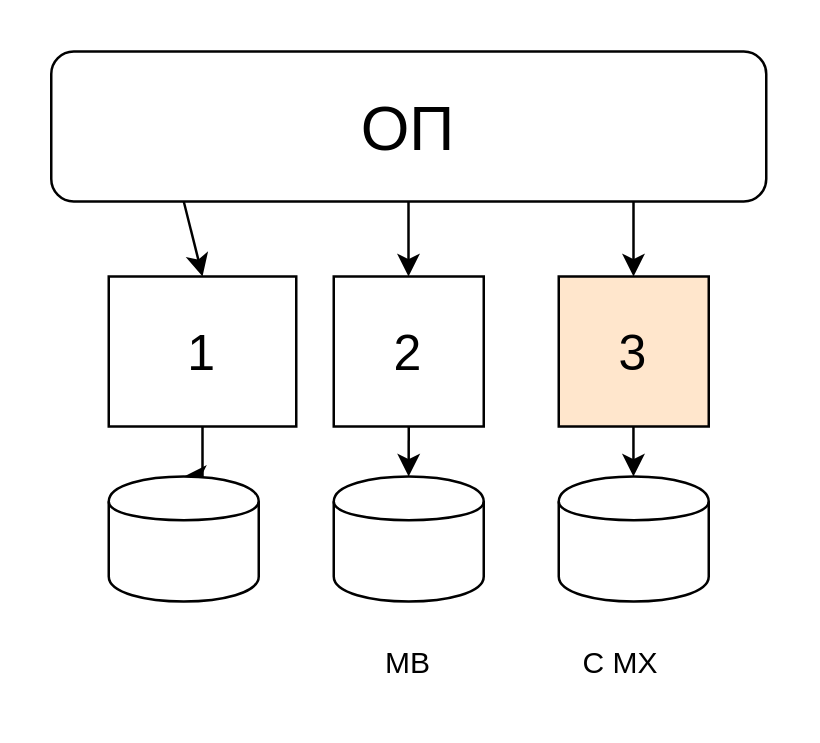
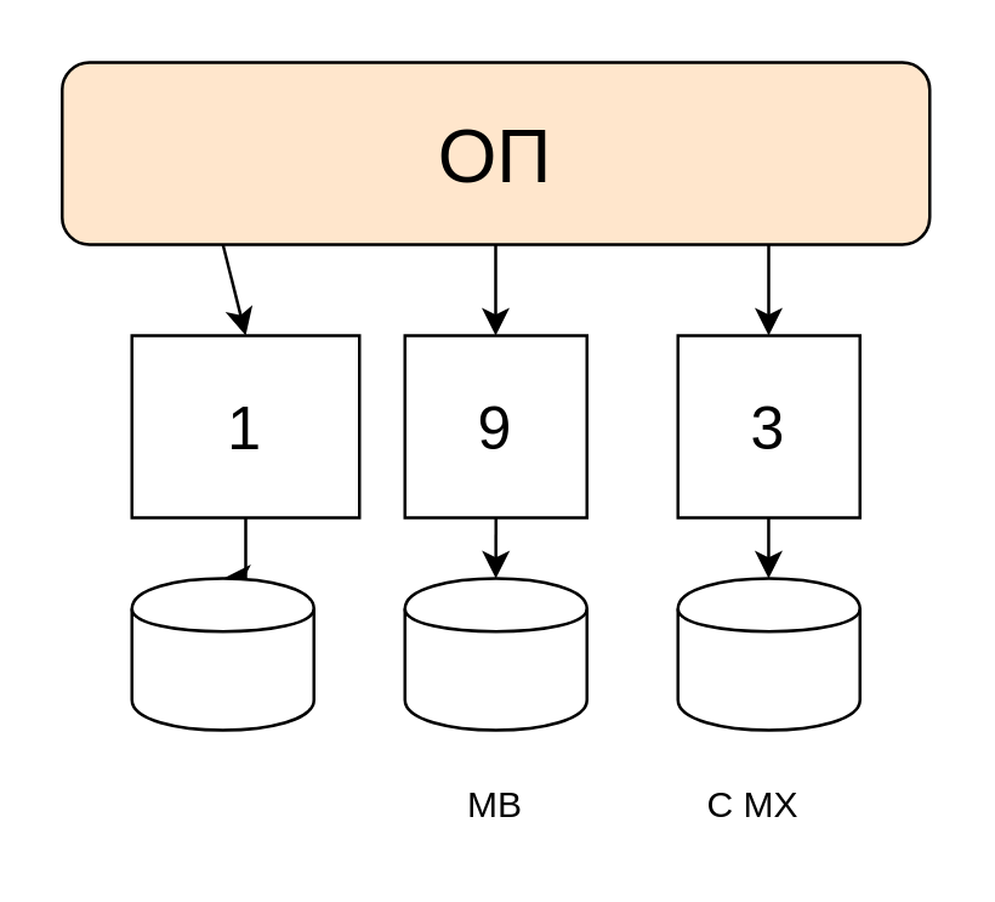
  <mxCell id="0" />
  <mxCell id="1" parent="0" />
- <mxCell id="2" value="&lt;font style=&quot;font-size: 25px&quot;&gt;ОП&lt;/font&gt;" style="rounded=1;whiteSpace=wrap;html=1;" vertex="1" parent="1"><mxGeometry x="20" y="20" width="286" height="60" as="geometry" /></mxCell>
+ <mxCell id="2" value="&lt;font style=&quot;font-size: 25px&quot;&gt;ОП&lt;/font&gt;" style="rounded=1;whiteSpace=wrap;html=1;fillColor=#ffe6cc;" vertex="1" parent="1"><mxGeometry x="20" y="20" width="286" height="60" as="geometry" /></mxCell>
  <mxCell id="3" value="" style="edgeStyle=orthogonalEdgeStyle;rounded=0;orthogonalLoop=1;jettySize=auto;html=1;entryX=0.5;entryY=0;entryDx=0;entryDy=0;" edge="1" parent="1" source="4" target="10"><mxGeometry relative="1" as="geometry" /></mxCell>
  <mxCell id="4" value="&lt;font style=&quot;font-size: 20px&quot;&gt;1&lt;/font&gt;" style="rounded=0;whiteSpace=wrap;html=1;" vertex="1" parent="1"><mxGeometry x="43" y="110" width="75" height="60" as="geometry" /></mxCell>
- <mxCell id="5" value="&lt;span style=&quot;font-size: 20px&quot;&gt;2&lt;/span&gt;" style="rounded=0;whiteSpace=wrap;html=1;" vertex="1" parent="1"><mxGeometry x="133" y="110" width="60" height="60" as="geometry" /></mxCell>
- <mxCell id="6" value="&lt;span style=&quot;font-size: 20px&quot;&gt;3&lt;/span&gt;" style="rounded=0;whiteSpace=wrap;html=1;fillColor=#ffe6cc;" vertex="1" parent="1"><mxGeometry x="223" y="110" width="60" height="60" as="geometry" /></mxCell>
+ <mxCell id="5" value="&lt;span style=&quot;font-size: 20px&quot;&gt;9&lt;/span&gt;" style="rounded=0;whiteSpace=wrap;html=1;" vertex="1" parent="1"><mxGeometry x="133" y="110" width="60" height="60" as="geometry" /></mxCell>
+ <mxCell id="6" value="&lt;span style=&quot;font-size: 20px&quot;&gt;3&lt;/span&gt;" style="rounded=0;whiteSpace=wrap;html=1;" vertex="1" parent="1"><mxGeometry x="223" y="110" width="60" height="60" as="geometry" /></mxCell>
  <mxCell id="7" value="" style="endArrow=classic;html=1;entryX=0.5;entryY=0;entryDx=0;entryDy=0;" edge="1" parent="1" target="4"><mxGeometry width="50" height="50" relative="1" as="geometry"><mxPoint x="73" y="80" as="sourcePoint" /><mxPoint x="23" y="100" as="targetPoint" /><Array as="points" /></mxGeometry></mxCell>
  <mxCell id="8" value="" style="endArrow=classic;html=1;entryX=0.5;entryY=0;entryDx=0;entryDy=0;" edge="1" parent="1"><mxGeometry width="50" height="50" relative="1" as="geometry"><mxPoint x="162.9" y="80" as="sourcePoint" /><mxPoint x="162.9" y="110" as="targetPoint" /><Array as="points" /></mxGeometry></mxCell>
  <mxCell id="9" value="" style="endArrow=classic;html=1;entryX=0.5;entryY=0;entryDx=0;entryDy=0;" edge="1" parent="1"><mxGeometry width="50" height="50" relative="1" as="geometry"><mxPoint x="252.9" y="80" as="sourcePoint" /><mxPoint x="252.9" y="110" as="targetPoint" /><Array as="points" /></mxGeometry></mxCell>
  <mxCell id="10" value="" style="shape=cylinder;whiteSpace=wrap;html=1;boundedLbl=1;backgroundOutline=1;" vertex="1" parent="1"><mxGeometry x="43" y="190" width="60" height="50" as="geometry" /></mxCell>
  <mxCell id="11" value="" style="shape=cylinder;whiteSpace=wrap;html=1;boundedLbl=1;backgroundOutline=1;" vertex="1" parent="1"><mxGeometry x="133" y="190" width="60" height="50" as="geometry" /></mxCell>
  <mxCell id="12" value="" style="shape=cylinder;whiteSpace=wrap;html=1;boundedLbl=1;backgroundOutline=1;" vertex="1" parent="1"><mxGeometry x="223" y="190" width="60" height="50" as="geometry" /></mxCell>
  <mxCell id="13" value="MB" style="text;html=1;strokeColor=none;fillColor=none;align=center;verticalAlign=middle;whiteSpace=wrap;rounded=0;" vertex="1" parent="1"><mxGeometry x="138" y="255" width="50" height="20" as="geometry" /></mxCell>
  <mxCell id="14" value="C MX" style="text;html=1;strokeColor=none;fillColor=none;align=center;verticalAlign=middle;whiteSpace=wrap;rounded=0;" vertex="1" parent="1"><mxGeometry x="223" y="255" width="50" height="20" as="geometry" /></mxCell>
  <mxCell id="15" value="" style="edgeStyle=orthogonalEdgeStyle;rounded=0;orthogonalLoop=1;jettySize=auto;html=1;entryX=0.5;entryY=0;entryDx=0;entryDy=0;" edge="1" parent="1"><mxGeometry relative="1" as="geometry"><mxPoint x="162.96" y="170" as="sourcePoint" /><mxPoint x="162.96" y="190" as="targetPoint" /><Array as="points"><mxPoint x="162.96" y="190" /><mxPoint x="162.96" y="190" /></Array></mxGeometry></mxCell>
  <mxCell id="16" value="" style="edgeStyle=orthogonalEdgeStyle;rounded=0;orthogonalLoop=1;jettySize=auto;html=1;entryX=0.5;entryY=0;entryDx=0;entryDy=0;" edge="1" parent="1"><mxGeometry relative="1" as="geometry"><mxPoint x="252.88" y="170" as="sourcePoint" /><mxPoint x="252.88" y="190" as="targetPoint" /></mxGeometry></mxCell>
